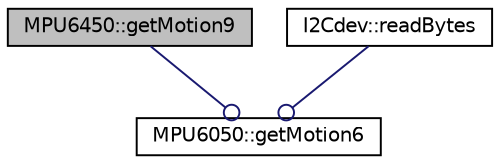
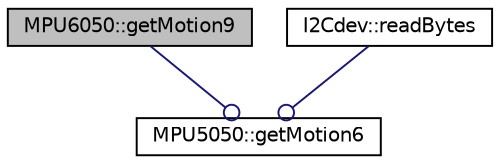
  digraph {
    rankdir=TB
    node [color=black fillcolor=white fontname=Helvetica fontsize=10 shape=record style=filled]
    edge [arrowhead=odot color=midnightblue fontname=Helvetica fontsize=10 labelfontname=Helvetica labelfontsize=10 style=solid]
-   n1 [fillcolor=grey75 fontcolor=black height=0.2 label="MPU6450::getMotion9" width=0.4]
-   n2 [height=0.2 label="MPU6050::getMotion6" width=0.4]
+   n1 [fillcolor=grey75 fontcolor=black height=0.2 label="MPU6050::getMotion9" width=0.4]
+   n2 [height=0.2 label="MPU5050::getMotion6" width=0.4]
    n3 [height=0.2 label="I2Cdev::readBytes" width=0.4]
    n1 -> n2
    n3 -> n2
  }
